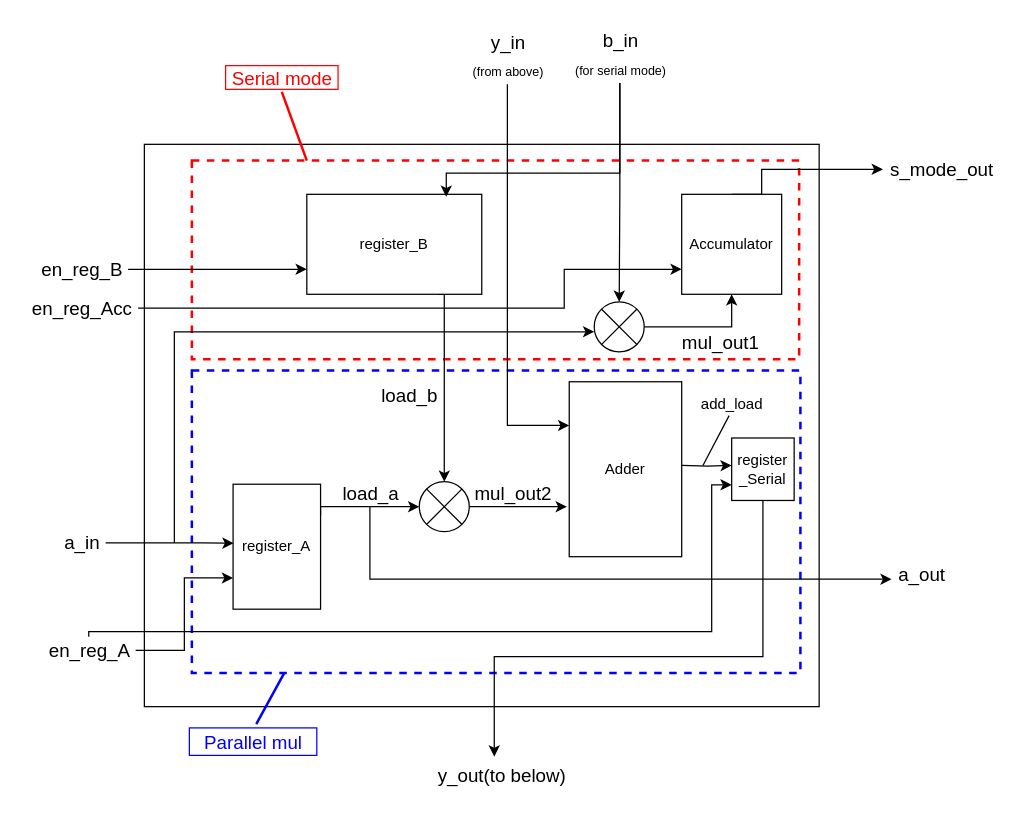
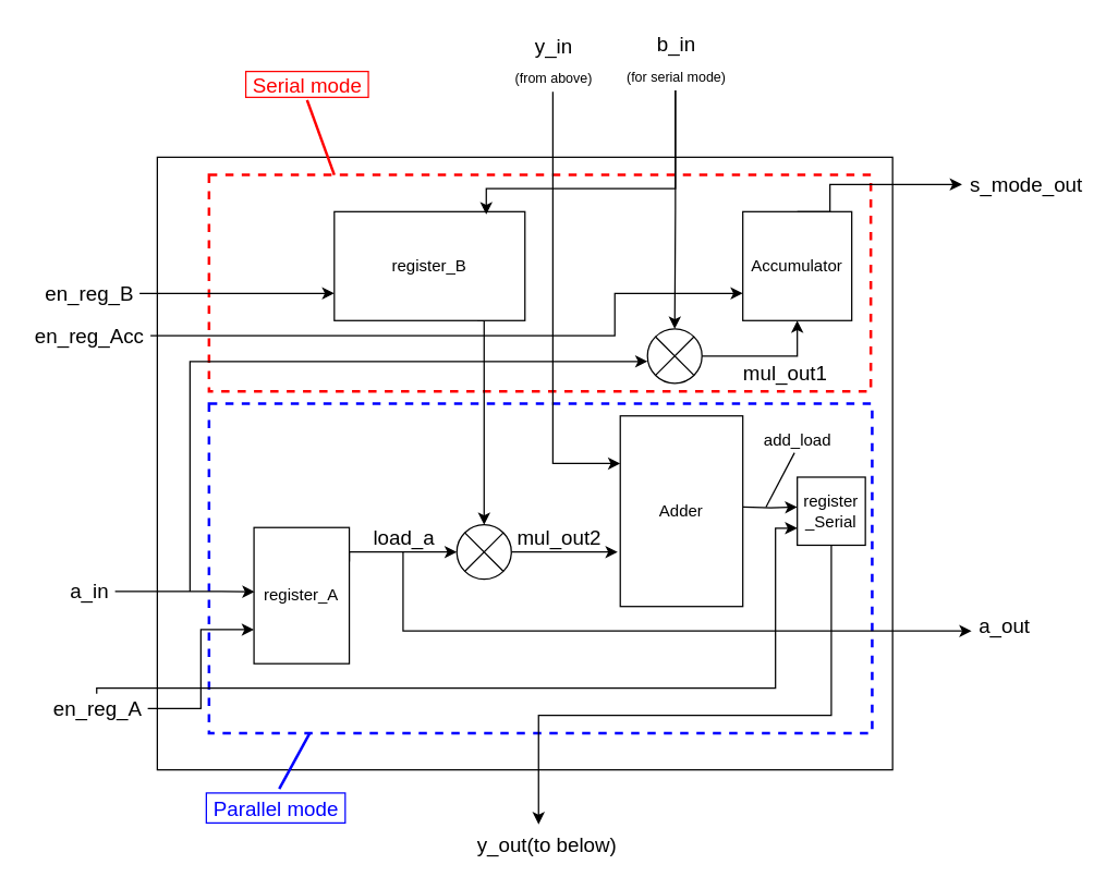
  <mxCell id="0" />
  <mxCell id="1" parent="0" />
  <mxCell id="2" value="" style="rounded=0;whiteSpace=wrap;html=1;fontSize=15;strokeWidth=1;" parent="1" vertex="1"><mxGeometry x="115" y="115" width="540" height="450" as="geometry" /></mxCell>
  <mxCell id="3" value="" style="rounded=0;whiteSpace=wrap;html=1;dashed=1;fontColor=#FF0000;strokeColor=#0000FF;strokeWidth=2;" vertex="1" parent="1"><mxGeometry x="153" y="296" width="487" height="242" as="geometry" /></mxCell>
  <mxCell id="4" value="" style="rounded=0;whiteSpace=wrap;html=1;dashed=1;strokeColor=#FF0000;strokeWidth=2;" vertex="1" parent="1"><mxGeometry x="153" y="128" width="486" height="159" as="geometry" /></mxCell>
  <mxCell id="5" style="edgeStyle=orthogonalEdgeStyle;rounded=0;orthogonalLoop=1;jettySize=auto;html=1;exitX=0.75;exitY=1;exitDx=0;exitDy=0;entryX=0.5;entryY=0;entryDx=0;entryDy=0;entryPerimeter=0;" parent="1" source="6" target="12" edge="1"><mxGeometry relative="1" as="geometry"><Array as="points"><mxPoint x="355" y="235" /></Array></mxGeometry></mxCell>
  <mxCell id="6" value="register_B" style="rounded=0;whiteSpace=wrap;html=1;" parent="1" vertex="1"><mxGeometry x="245" y="155" width="140" height="80" as="geometry" /></mxCell>
  <mxCell id="7" style="edgeStyle=orthogonalEdgeStyle;rounded=0;orthogonalLoop=1;jettySize=auto;html=1;exitX=1;exitY=0.25;exitDx=0;exitDy=0;entryX=0;entryY=0.5;entryDx=0;entryDy=0;entryPerimeter=0;" parent="1" source="8" target="12" edge="1"><mxGeometry relative="1" as="geometry"><Array as="points"><mxPoint x="256" y="405" /></Array></mxGeometry></mxCell>
  <mxCell id="8" value="register_A" style="rounded=0;whiteSpace=wrap;html=1;" parent="1" vertex="1"><mxGeometry x="186" y="387" width="70" height="100" as="geometry" /></mxCell>
  <mxCell id="9" style="edgeStyle=orthogonalEdgeStyle;rounded=0;orthogonalLoop=1;jettySize=auto;html=1;" parent="1" source="10" edge="1"><mxGeometry relative="1" as="geometry"><mxPoint x="395" y="605" as="targetPoint" /><Array as="points"><mxPoint x="610" y="525" /><mxPoint x="395" y="525" /></Array></mxGeometry></mxCell>
  <mxCell id="10" value="register&lt;br&gt;_Serial" style="rounded=0;whiteSpace=wrap;html=1;" parent="1" vertex="1"><mxGeometry x="585" y="350" width="50" height="50" as="geometry" /></mxCell>
  <mxCell id="11" style="edgeStyle=orthogonalEdgeStyle;rounded=0;orthogonalLoop=1;jettySize=auto;html=1;entryX=-0.021;entryY=0.714;entryDx=0;entryDy=0;entryPerimeter=0;" parent="1" source="12" target="20" edge="1"><mxGeometry relative="1" as="geometry" /></mxCell>
  <mxCell id="12" value="" style="verticalLabelPosition=bottom;shadow=0;dashed=0;align=center;html=1;verticalAlign=top;shape=mxgraph.electrical.abstract.multiplier;strokeWidth=1;" parent="1" vertex="1"><mxGeometry x="335" y="385" width="40" height="40" as="geometry" /></mxCell>
  <mxCell id="13" style="edgeStyle=orthogonalEdgeStyle;rounded=0;orthogonalLoop=1;jettySize=auto;html=1;entryX=0.5;entryY=1;entryDx=0;entryDy=0;" parent="1" source="15" target="22" edge="1"><mxGeometry relative="1" as="geometry" /></mxCell>
  <mxCell id="14" value="mul_out1" style="edgeLabel;html=1;align=center;verticalAlign=middle;resizable=0;points=[];fontSize=15;" vertex="1" connectable="0" parent="13"><mxGeometry x="0.132" y="-1" relative="1" as="geometry"><mxPoint x="6" y="10" as="offset" /></mxGeometry></mxCell>
  <mxCell id="15" value="" style="verticalLabelPosition=bottom;shadow=0;dashed=0;align=center;html=1;verticalAlign=top;shape=mxgraph.electrical.abstract.multiplier;strokeWidth=1;" parent="1" vertex="1"><mxGeometry x="475" y="241" width="40" height="40" as="geometry" /></mxCell>
  <mxCell id="16" style="edgeStyle=orthogonalEdgeStyle;rounded=0;orthogonalLoop=1;jettySize=auto;html=1;entryX=0.006;entryY=0.652;entryDx=0;entryDy=0;entryPerimeter=0;fontSize=15;" edge="1" parent="1"><mxGeometry relative="1" as="geometry"><mxPoint x="84" y="434" as="sourcePoint" /><mxPoint x="186.42" y="434.2" as="targetPoint" /><Array as="points"><mxPoint x="162" y="434" /><mxPoint x="162" y="434" /></Array></mxGeometry></mxCell>
  <mxCell id="17" value="a_in" style="text;html=1;align=center;verticalAlign=middle;resizable=0;points=[];autosize=1;strokeColor=none;fillColor=none;fontSize=15;" parent="1" vertex="1"><mxGeometry x="46" y="422" width="38" height="22" as="geometry" /></mxCell>
  <mxCell id="18" value="" style="edgeStyle=elbowEdgeStyle;elbow=vertical;endArrow=classic;html=1;rounded=0;" parent="1" edge="1"><mxGeometry width="50" height="50" relative="1" as="geometry"><mxPoint x="139" y="434" as="sourcePoint" /><mxPoint x="475" y="265" as="targetPoint" /><Array as="points"><mxPoint x="139" y="265" /></Array></mxGeometry></mxCell>
  <mxCell id="19" style="edgeStyle=orthogonalEdgeStyle;rounded=0;orthogonalLoop=1;jettySize=auto;html=1;" parent="1" edge="1"><mxGeometry relative="1" as="geometry"><mxPoint x="545" y="372" as="sourcePoint" /><mxPoint x="585" y="372" as="targetPoint" /></mxGeometry></mxCell>
  <mxCell id="20" value="Adder" style="rounded=0;whiteSpace=wrap;html=1;" parent="1" vertex="1"><mxGeometry x="455" y="305" width="90" height="140" as="geometry" /></mxCell>
  <mxCell id="21" style="edgeStyle=orthogonalEdgeStyle;rounded=0;orthogonalLoop=1;jettySize=auto;html=1;exitX=0.5;exitY=0;exitDx=0;exitDy=0;" parent="1" source="22" target="24" edge="1"><mxGeometry relative="1" as="geometry"><mxPoint x="585" y="155" as="sourcePoint" /><mxPoint x="725" y="125" as="targetPoint" /><Array as="points"><mxPoint x="609" y="155" /><mxPoint x="609" y="135" /></Array></mxGeometry></mxCell>
  <mxCell id="22" value="Accumulator" style="rounded=0;whiteSpace=wrap;html=1;" parent="1" vertex="1"><mxGeometry x="545" y="155" width="80" height="80" as="geometry" /></mxCell>
  <mxCell id="23" value="a_out" style="text;html=1;align=center;verticalAlign=middle;resizable=0;points=[];autosize=1;strokeColor=none;fillColor=none;fontSize=15;" parent="1" vertex="1"><mxGeometry x="713" y="448" width="48" height="22" as="geometry" /></mxCell>
  <mxCell id="24" value="s_mode_out" style="text;html=1;align=center;verticalAlign=middle;resizable=0;points=[];autosize=1;strokeColor=none;fillColor=none;fontSize=15;" parent="1" vertex="1"><mxGeometry x="706" y="124" width="93" height="22" as="geometry" /></mxCell>
  <mxCell id="25" style="edgeStyle=orthogonalEdgeStyle;rounded=0;orthogonalLoop=1;jettySize=auto;html=1;entryX=0;entryY=0.25;entryDx=0;entryDy=0;fontSize=15;" parent="1" source="26" target="20" edge="1"><mxGeometry relative="1" as="geometry"><Array as="points"><mxPoint x="405" y="340" /></Array></mxGeometry></mxCell>
  <mxCell id="26" value="y_in&lt;sub&gt;&lt;br&gt;&lt;/sub&gt;&lt;font style=&quot;font-size: 10px;&quot;&gt;(from above)&lt;/font&gt;" style="text;html=1;align=center;verticalAlign=middle;resizable=0;points=[];autosize=1;strokeColor=none;fillColor=none;fontSize=15;" parent="1" vertex="1"><mxGeometry x="372" y="20" width="67" height="47" as="geometry" /></mxCell>
  <mxCell id="27" value="y_out(to below)" style="text;html=1;align=center;verticalAlign=middle;resizable=0;points=[];autosize=1;strokeColor=none;fillColor=none;fontSize=15;" parent="1" vertex="1"><mxGeometry x="344" y="609" width="113" height="22" as="geometry" /></mxCell>
  <mxCell id="28" style="edgeStyle=orthogonalEdgeStyle;rounded=0;orthogonalLoop=1;jettySize=auto;html=1;entryX=0.5;entryY=0;entryDx=0;entryDy=0;entryPerimeter=0;fontSize=15;" parent="1" source="30" target="15" edge="1"><mxGeometry relative="1" as="geometry" /></mxCell>
  <mxCell id="29" style="edgeStyle=orthogonalEdgeStyle;rounded=0;orthogonalLoop=1;jettySize=auto;html=1;entryX=0.797;entryY=0.025;entryDx=0;entryDy=0;entryPerimeter=0;" edge="1" parent="1" source="30" target="6"><mxGeometry relative="1" as="geometry"><Array as="points"><mxPoint x="495" y="138" /><mxPoint x="357" y="138" /></Array></mxGeometry></mxCell>
  <mxCell id="30" value="b_in&lt;br&gt;&lt;sub&gt;&lt;font style=&quot;font-size: 10px;&quot;&gt;(for serial mode)&lt;/font&gt;&lt;br&gt;&lt;/sub&gt;" style="text;html=1;align=center;verticalAlign=middle;resizable=0;points=[];autosize=1;strokeColor=none;fillColor=none;fontSize=15;" parent="1" vertex="1"><mxGeometry x="454" y="20" width="83" height="46" as="geometry" /></mxCell>
  <mxCell id="31" style="edgeStyle=orthogonalEdgeStyle;rounded=0;orthogonalLoop=1;jettySize=auto;html=1;entryX=0;entryY=0.75;entryDx=0;entryDy=0;fontSize=15;" edge="1" parent="1" source="33" target="8"><mxGeometry relative="1" as="geometry" /></mxCell>
  <mxCell id="32" style="edgeStyle=orthogonalEdgeStyle;rounded=0;orthogonalLoop=1;jettySize=auto;html=1;entryX=0;entryY=0.75;entryDx=0;entryDy=0;fontSize=15;" edge="1" parent="1" source="33" target="10"><mxGeometry relative="1" as="geometry"><Array as="points"><mxPoint x="569" y="505" /><mxPoint x="569" y="388" /></Array></mxGeometry></mxCell>
  <mxCell id="33" value="en_reg_A" style="text;html=1;align=center;verticalAlign=middle;resizable=0;points=[];autosize=1;strokeColor=none;fillColor=none;fontSize=15;" vertex="1" parent="1"><mxGeometry x="33" y="509" width="75" height="22" as="geometry" /></mxCell>
  <mxCell id="34" style="edgeStyle=orthogonalEdgeStyle;rounded=0;orthogonalLoop=1;jettySize=auto;html=1;entryX=0;entryY=0.75;entryDx=0;entryDy=0;fontSize=15;" edge="1" parent="1" source="35" target="6"><mxGeometry relative="1" as="geometry" /></mxCell>
  <mxCell id="35" value="en_reg_B" style="text;html=1;align=center;verticalAlign=middle;resizable=0;points=[];autosize=1;strokeColor=none;fillColor=none;fontSize=15;" vertex="1" parent="1"><mxGeometry x="27" y="204" width="75" height="22" as="geometry" /></mxCell>
  <mxCell id="36" style="edgeStyle=orthogonalEdgeStyle;rounded=0;orthogonalLoop=1;jettySize=auto;html=1;entryX=0;entryY=0.75;entryDx=0;entryDy=0;fontSize=15;" edge="1" parent="1" source="37" target="22"><mxGeometry relative="1" as="geometry"><Array as="points"><mxPoint x="451" y="246" /><mxPoint x="451" y="215" /></Array></mxGeometry></mxCell>
  <mxCell id="37" value="en_reg_Acc" style="text;html=1;align=center;verticalAlign=middle;resizable=0;points=[];autosize=1;strokeColor=none;fillColor=none;fontSize=15;" vertex="1" parent="1"><mxGeometry x="20" y="235" width="90" height="22" as="geometry" /></mxCell>
  <mxCell id="38" value="mul_out2" style="text;html=1;align=center;verticalAlign=middle;resizable=0;points=[];autosize=1;strokeColor=none;fillColor=none;fontSize=15;" vertex="1" parent="1"><mxGeometry x="374" y="383" width="72" height="22" as="geometry" /></mxCell>
  <mxCell id="39" style="edgeStyle=orthogonalEdgeStyle;rounded=0;orthogonalLoop=1;jettySize=auto;html=1;fontSize=12;" edge="1" parent="1" source="40" target="23"><mxGeometry relative="1" as="geometry"><mxPoint x="698" y="463" as="targetPoint" /><Array as="points"><mxPoint x="296" y="463" /></Array></mxGeometry></mxCell>
  <mxCell id="40" value="load_a" style="text;html=1;align=center;verticalAlign=middle;resizable=0;points=[];autosize=1;strokeColor=none;fillColor=none;fontSize=15;" vertex="1" parent="1"><mxGeometry x="268" y="383" width="55" height="22" as="geometry" /></mxCell>
- <mxCell id="41" value="load_b" style="text;html=1;align=center;verticalAlign=middle;resizable=0;points=[];autosize=1;strokeColor=none;fillColor=none;fontSize=15;" vertex="1" parent="1"><mxGeometry x="299" y="305" width="55" height="22" as="geometry" /></mxCell>
  <mxCell id="42" value="add_load" style="text;html=1;align=center;verticalAlign=middle;resizable=0;points=[];autosize=1;strokeColor=none;fillColor=none;fontSize=12;" vertex="1" parent="1"><mxGeometry x="552" y="314" width="66" height="18" as="geometry" /></mxCell>
  <mxCell id="43" value="" style="endArrow=none;html=1;rounded=0;fontSize=12;entryX=0.469;entryY=1.006;entryDx=0;entryDy=0;entryPerimeter=0;" edge="1" parent="1" target="42"><mxGeometry width="50" height="50" relative="1" as="geometry"><mxPoint x="562" y="372" as="sourcePoint" /><mxPoint x="599" y="363" as="targetPoint" /></mxGeometry></mxCell>
  <mxCell id="44" value="" style="endArrow=none;html=1;rounded=0;fontSize=12;strokeColor=#FF0000;strokeWidth=2;" edge="1" parent="1"><mxGeometry width="50" height="50" relative="1" as="geometry"><mxPoint x="245" y="128" as="sourcePoint" /><mxPoint x="225" y="73" as="targetPoint" /></mxGeometry></mxCell>
  <mxCell id="45" value="&lt;font style=&quot;font-size: 15px;&quot; color=&quot;#ff0000&quot;&gt;Serial mode&lt;/font&gt;" style="text;html=1;align=center;verticalAlign=middle;resizable=0;points=[];autosize=1;strokeColor=#FF0000;fillColor=none;" vertex="1" parent="1"><mxGeometry x="180" y="52" width="90" height="19" as="geometry" /></mxCell>
- <mxCell id="46" value="&lt;font color=&quot;#0000ff&quot; style=&quot;font-size: 15px;&quot;&gt;Parallel mul&lt;/font&gt;" style="text;html=1;align=center;verticalAlign=middle;resizable=0;points=[];autosize=1;strokeColor=#0000FF;fillColor=none;fontColor=#FF0000;fontSize=15;" vertex="1" parent="1"><mxGeometry x="151" y="582" width="102" height="22" as="geometry" /></mxCell>
+ <mxCell id="46" value="&lt;font color=&quot;#0000ff&quot; style=&quot;font-size: 15px;&quot;&gt;Parallel mode&lt;/font&gt;" style="text;html=1;align=center;verticalAlign=middle;resizable=0;points=[];autosize=1;strokeColor=#0000FF;fillColor=none;fontColor=#FF0000;fontSize=15;" vertex="1" parent="1"><mxGeometry x="151" y="582" width="102" height="22" as="geometry" /></mxCell>
  <mxCell id="47" value="" style="endArrow=none;html=1;rounded=0;fontSize=12;strokeColor=#0000FF;strokeWidth=2;exitX=0.525;exitY=-0.14;exitDx=0;exitDy=0;exitPerimeter=0;" edge="1" parent="1" source="46"><mxGeometry width="50" height="50" relative="1" as="geometry"><mxPoint x="247" y="593" as="sourcePoint" /><mxPoint x="227" y="538" as="targetPoint" /></mxGeometry></mxCell>
